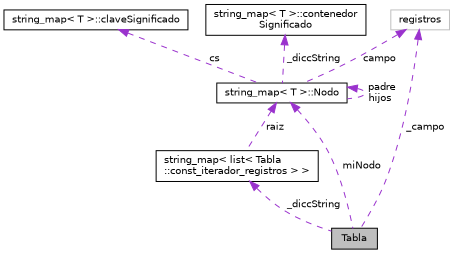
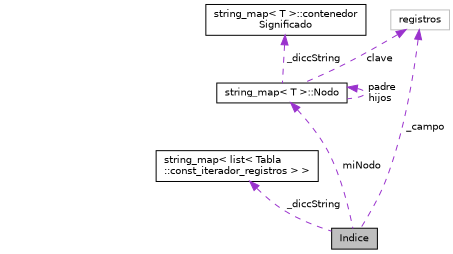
  digraph {
    node [color=black fillcolor=white fontname=Helvetica fontsize=10 shape=record style=filled]
    edge [color=darkorchid3 dir=back fontname=Helvetica fontsize=10 labelfontname=Helvetica labelfontsize=10 style=dashed]
-   n1 [fillcolor=grey75 fontcolor=black height=0.2 label=Tabla width=0.4]
+   n1 [fillcolor=grey75 fontcolor=black height=0.2 label=Indice width=0.4]
    n2 [height=0.2 label="string_map\< list\< Tabla\l::const_iterador_registros \> \>" width=0.4]
    n3 [height=0.2 label="string_map\< T \>::Nodo" width=0.4]
-   n4 [height=0.2 label="string_map\< T \>::claveSignificado" width=0.4]
    n5 [color=grey75 height=0.2 label=registros width=0.4]
    n6 [height=0.2 label="string_map\< T \>::contenedor\lSignificado" width=0.4]
    n2 -> n1 [label=" _diccString"]
    n3 -> n1 [label=" miNodo"]
-   n3 -> n2 [label=" raiz"]
    n3 -> n3 [label=" padre\nhijos"]
-   n4 -> n3 [label=" cs"]
    n5 -> n1 [label=" _campo"]
-   n5 -> n3 [label=" campo"]
+   n5 -> n3 [label=" clave"]
    n6 -> n3 [label=" _diccString"]
  }
